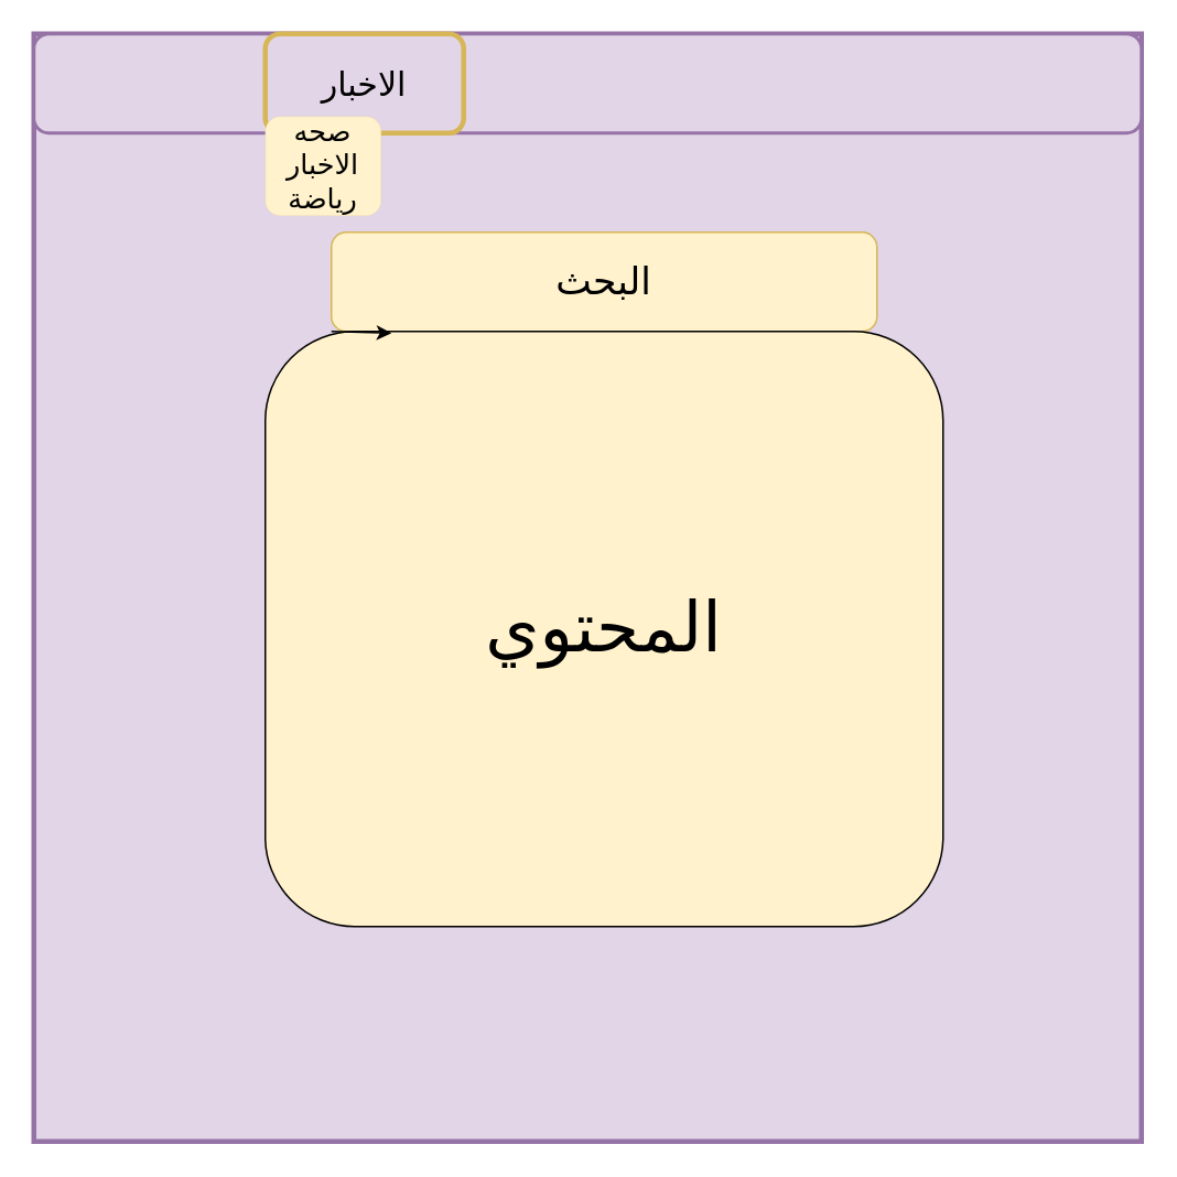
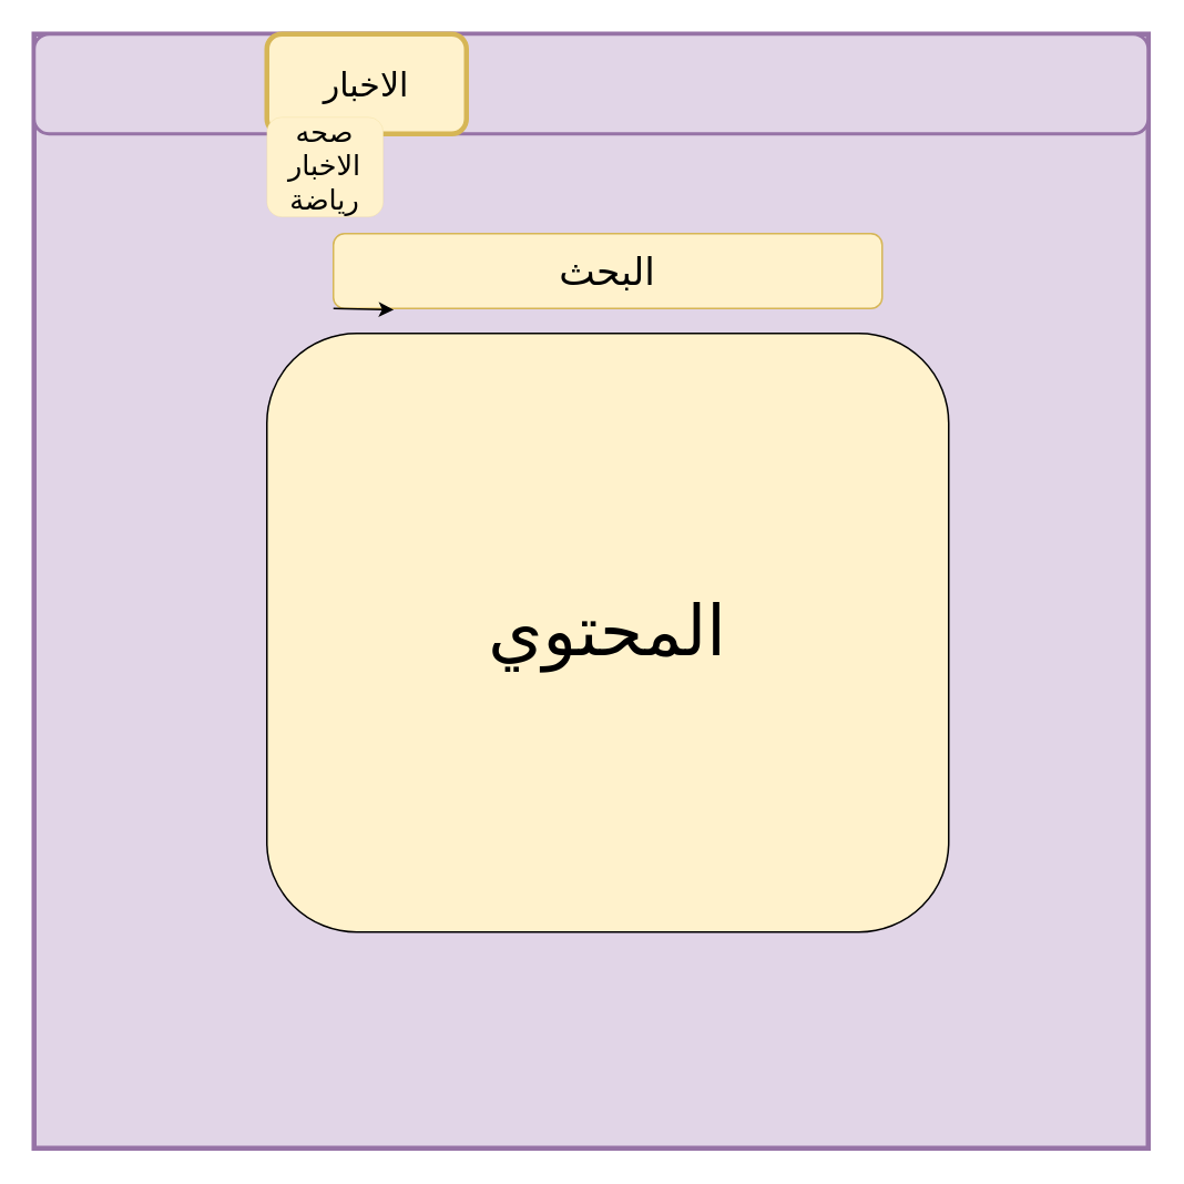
  <mxCell id="0" />
  <mxCell id="1" parent="0" />
  <mxCell id="2" value="" style="whiteSpace=wrap;html=1;aspect=fixed;fillColor=#e1d5e7;strokeColor=#9673a6;strokeWidth=3;" parent="1" vertex="1"><mxGeometry x="20" y="20" width="670" height="670" as="geometry" /></mxCell>
  <mxCell id="3" value="" style="rounded=1;whiteSpace=wrap;html=1;fillColor=#e1d5e7;strokeColor=#9673a6;strokeWidth=2;perimeterSpacing=5;" parent="1" vertex="1"><mxGeometry x="20" y="20" width="670" height="60" as="geometry" /></mxCell>
- <mxCell id="4" value="&lt;font style=&quot;font-size: 20px;&quot;&gt;الاخبار&lt;/font&gt;" style="rounded=1;whiteSpace=wrap;html=1;fillColor=#e1d5e7;strokeColor=#d6b656;strokeWidth=3;" parent="1" vertex="1"><mxGeometry x="160" y="20" width="120" height="60" as="geometry" /></mxCell>
+ <mxCell id="4" value="&lt;font style=&quot;font-size: 20px;&quot;&gt;الاخبار&lt;/font&gt;" style="rounded=1;whiteSpace=wrap;html=1;fillColor=#fff2cc;strokeColor=#d6b656;strokeWidth=3;" parent="1" vertex="1"><mxGeometry x="160" y="20" width="120" height="60" as="geometry" /></mxCell>
  <mxCell id="5" value="" style="endArrow=classic;html=1;" parent="1" target="2" edge="1"><mxGeometry width="50" height="50" relative="1" as="geometry"><mxPoint x="591.148" y="20" as="sourcePoint" /><mxPoint x="570" y="370" as="targetPoint" /><Array as="points" /></mxGeometry></mxCell>
- <mxCell id="6" value="&lt;font style=&quot;font-size: 23px;&quot;&gt;البحث&lt;/font&gt;" style="rounded=1;whiteSpace=wrap;html=1;fillColor=#fff2cc;strokeColor=#d6b656;" vertex="1" parent="1"><mxGeometry x="200" y="140" width="330" height="60" as="geometry" /></mxCell>
+ <mxCell id="6" value="&lt;font style=&quot;font-size: 23px;&quot;&gt;البحث&lt;/font&gt;" style="rounded=1;whiteSpace=wrap;html=1;fillColor=#fff2cc;strokeColor=#d6b656;" vertex="1" parent="1"><mxGeometry x="200" y="140" width="330" height="45" as="geometry" /></mxCell>
  <mxCell id="7" value="&lt;font style=&quot;font-size: 42px;&quot;&gt;المحتوي&lt;/font&gt;" style="rounded=1;whiteSpace=wrap;html=1;fillColor=#fff2cc;" vertex="1" parent="1"><mxGeometry x="160" y="200" width="410" height="360" as="geometry" /></mxCell>
  <mxCell id="8" value="&lt;font style=&quot;font-size: 17px;&quot;&gt;صحه&lt;/font&gt;&lt;div&gt;&lt;font style=&quot;font-size: 17px;&quot;&gt;الاخبار&lt;/font&gt;&lt;/div&gt;&lt;div&gt;&lt;font style=&quot;font-size: 17px;&quot;&gt;رياضة&lt;/font&gt;&lt;/div&gt;" style="rounded=1;whiteSpace=wrap;html=1;fillColor=#fff2cc;strokeColor=#d6b656;strokeWidth=0;" vertex="1" parent="1"><mxGeometry x="160" y="70" width="70" height="60" as="geometry" /></mxCell>
  <mxCell id="9" style="edgeStyle=none;html=1;exitX=0;exitY=1;exitDx=0;exitDy=0;entryX=0.11;entryY=1.017;entryDx=0;entryDy=0;entryPerimeter=0;" edge="1" parent="1" source="6" target="6"><mxGeometry relative="1" as="geometry" /></mxCell>
